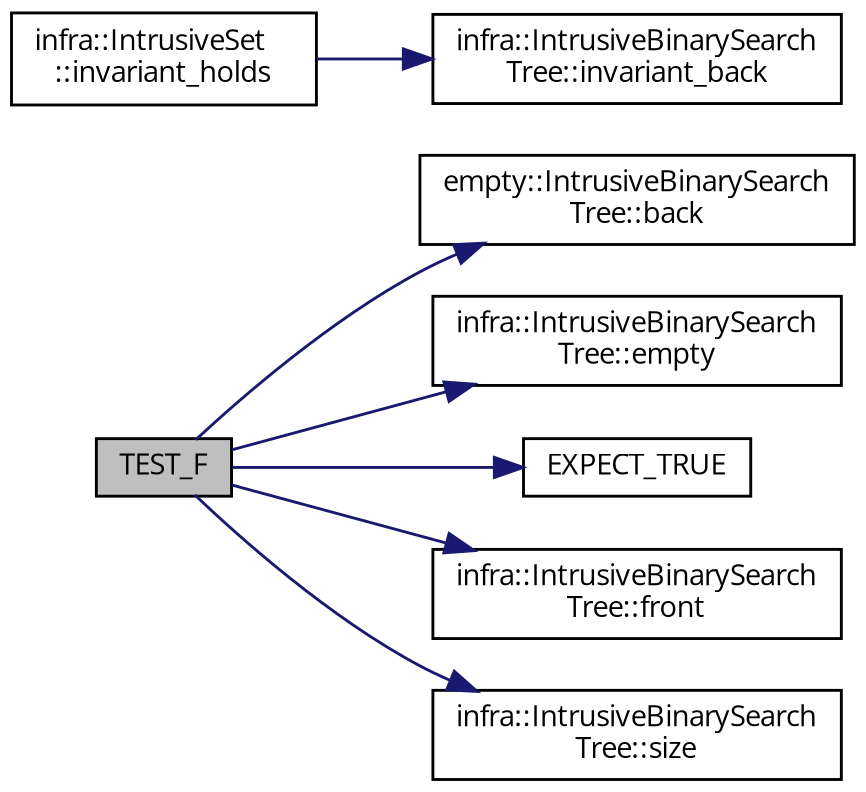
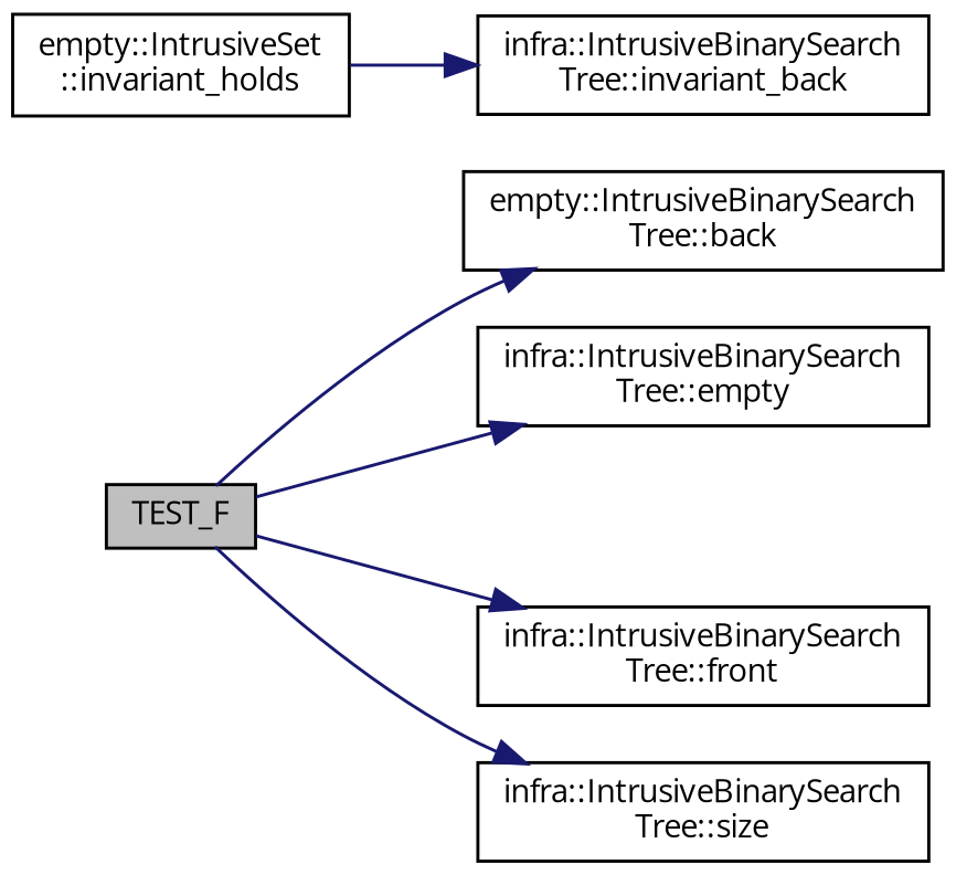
  digraph {
    fontname="Open Sans"
    rankdir=LR
    node [color=black fillcolor=white fontname="Open Sans" fontsize=10 shape=record style=filled]
    edge [color=midnightblue fontname="Open Sans" fontsize=10 labelfontname=Helvetica labelfontsize=10 style=solid]
    n1 [fillcolor=grey75 fontcolor=black height=0.2 label=TEST_F width=0.4]
    n2 [height=0.2 label="empty::IntrusiveBinarySearch\lTree::back" width=0.4]
    n3 [height=0.2 label="infra::IntrusiveBinarySearch\lTree::empty" width=0.4]
-   n4 [height=0.2 label=EXPECT_TRUE width=0.4]
    n5 [height=0.2 label="infra::IntrusiveBinarySearch\lTree::front" width=0.4]
    n6 [height=0.2 label="infra::IntrusiveBinarySearch\lTree::size" width=0.4]
-   n7 [height=0.2 label="infra::IntrusiveSet\l::invariant_holds" width=0.4]
+   n7 [height=0.2 label="empty::IntrusiveSet\l::invariant_holds" width=0.4]
    n8 [height=0.2 label="infra::IntrusiveBinarySearch\lTree::invariant_back" width=0.4]
    n1 -> n2
    n1 -> n3
-   n1 -> n4
    n1 -> n5
    n1 -> n6
    n7 -> n8
  }
